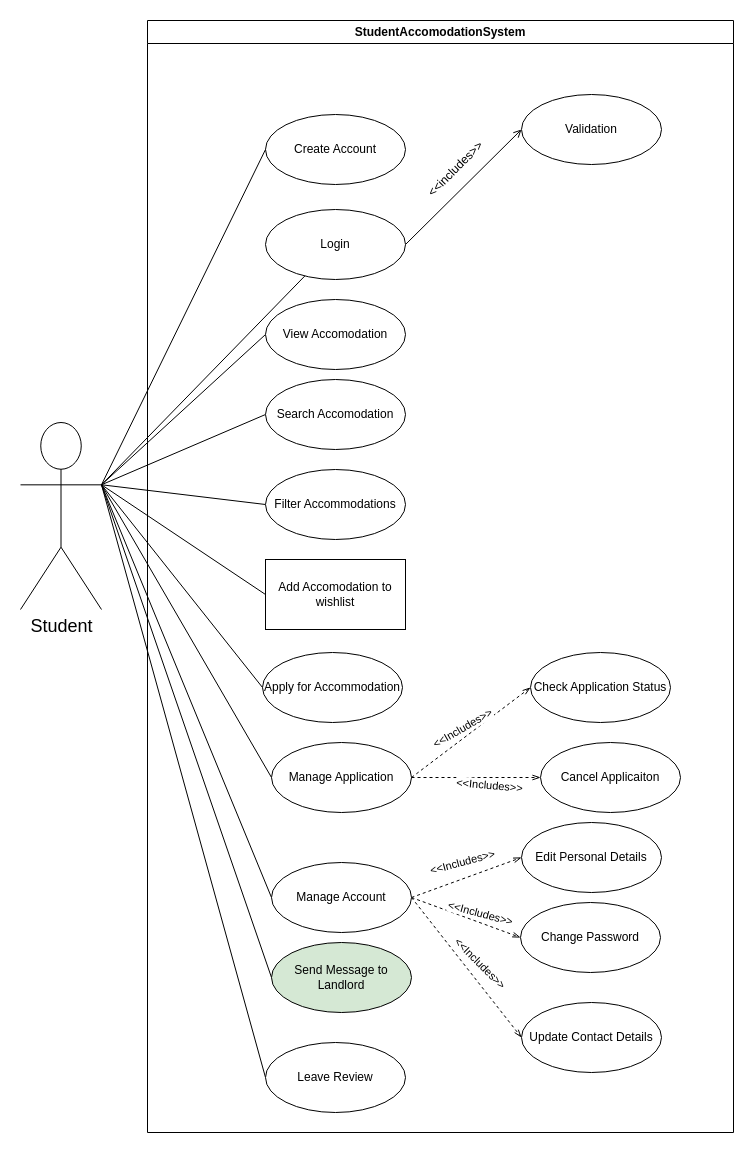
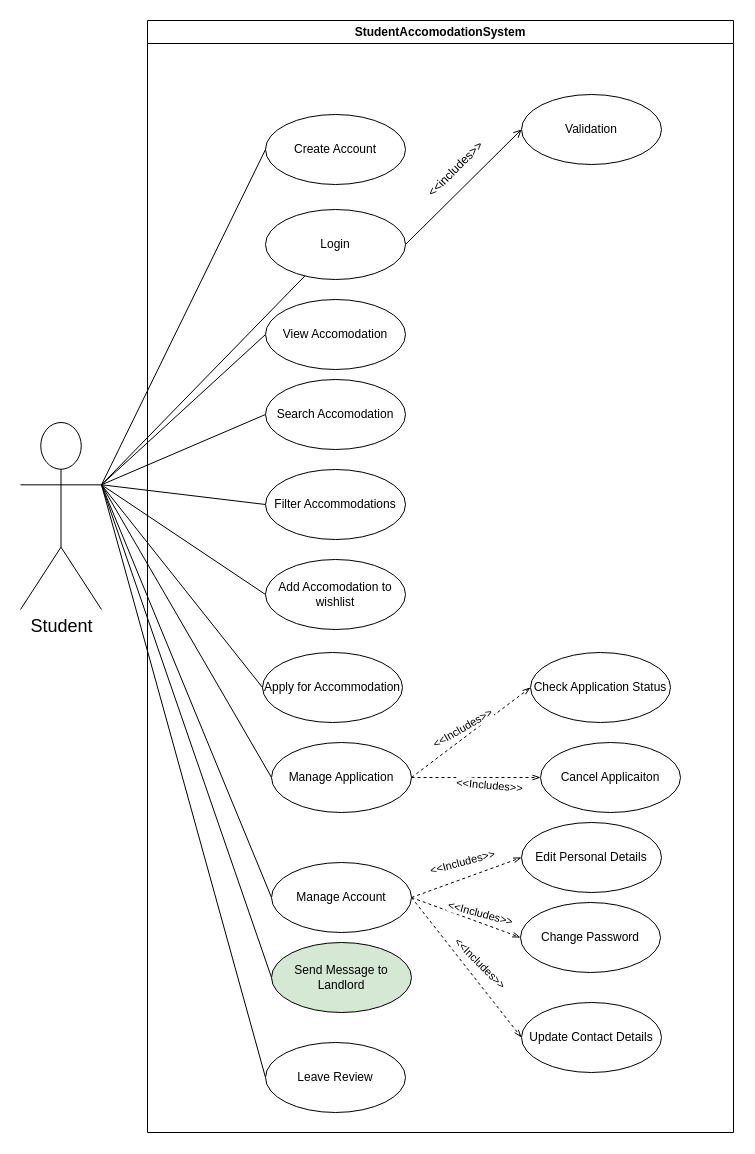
  <mxCell id="0" />
  <mxCell id="1" parent="0" />
  <mxCell id="2" style="rounded=0;orthogonalLoop=1;jettySize=auto;html=1;exitX=1;exitY=0.333;exitDx=0;exitDy=0;exitPerimeter=0;endArrow=none;endFill=0;" parent="1" source="12" target="18" edge="1"><mxGeometry relative="1" as="geometry" /></mxCell>
  <mxCell id="3" style="rounded=0;orthogonalLoop=1;jettySize=auto;html=1;exitX=1;exitY=0.333;exitDx=0;exitDy=0;exitPerimeter=0;entryX=0;entryY=0.5;entryDx=0;entryDy=0;endArrow=none;endFill=0;" parent="1" source="12" target="19" edge="1"><mxGeometry relative="1" as="geometry" /></mxCell>
  <mxCell id="4" style="rounded=0;orthogonalLoop=1;jettySize=auto;html=1;exitX=1;exitY=0.333;exitDx=0;exitDy=0;exitPerimeter=0;entryX=0;entryY=0.5;entryDx=0;entryDy=0;endArrow=none;endFill=0;" parent="1" source="12" target="20" edge="1"><mxGeometry relative="1" as="geometry" /></mxCell>
  <mxCell id="5" style="rounded=0;orthogonalLoop=1;jettySize=auto;html=1;exitX=1;exitY=0.333;exitDx=0;exitDy=0;exitPerimeter=0;entryX=0;entryY=0.5;entryDx=0;entryDy=0;endArrow=none;endFill=0;" parent="1" source="12" target="21" edge="1"><mxGeometry relative="1" as="geometry" /></mxCell>
  <mxCell id="6" style="rounded=0;orthogonalLoop=1;jettySize=auto;html=1;exitX=1;exitY=0.333;exitDx=0;exitDy=0;exitPerimeter=0;entryX=0;entryY=0.5;entryDx=0;entryDy=0;endArrow=none;endFill=0;" parent="1" source="12" target="22" edge="1"><mxGeometry relative="1" as="geometry" /></mxCell>
  <mxCell id="7" style="rounded=0;orthogonalLoop=1;jettySize=auto;html=1;exitX=1;exitY=0.333;exitDx=0;exitDy=0;exitPerimeter=0;entryX=0;entryY=0.5;entryDx=0;entryDy=0;endArrow=none;endFill=0;" parent="1" source="12" target="25" edge="1"><mxGeometry relative="1" as="geometry" /></mxCell>
  <mxCell id="8" style="rounded=0;orthogonalLoop=1;jettySize=auto;html=1;exitX=1;exitY=0.333;exitDx=0;exitDy=0;exitPerimeter=0;entryX=0;entryY=0.5;entryDx=0;entryDy=0;endArrow=none;endFill=0;" parent="1" source="12" target="26" edge="1"><mxGeometry relative="1" as="geometry" /></mxCell>
  <mxCell id="9" style="rounded=0;orthogonalLoop=1;jettySize=auto;html=1;exitX=1;exitY=0.333;exitDx=0;exitDy=0;exitPerimeter=0;entryX=0;entryY=0.5;entryDx=0;entryDy=0;endArrow=none;endFill=0;" parent="1" source="12" target="35" edge="1"><mxGeometry relative="1" as="geometry" /></mxCell>
  <mxCell id="10" style="rounded=0;orthogonalLoop=1;jettySize=auto;html=1;exitX=1;exitY=0.333;exitDx=0;exitDy=0;exitPerimeter=0;entryX=0;entryY=0.5;entryDx=0;entryDy=0;endArrow=none;endFill=0;" parent="1" source="12" target="31" edge="1"><mxGeometry relative="1" as="geometry" /></mxCell>
  <mxCell id="11" style="rounded=0;orthogonalLoop=1;jettySize=auto;html=1;exitX=1;exitY=0.333;exitDx=0;exitDy=0;exitPerimeter=0;entryX=0;entryY=0.5;entryDx=0;entryDy=0;endArrow=none;endFill=0;" parent="1" source="12" target="42" edge="1"><mxGeometry relative="1" as="geometry" /></mxCell>
  <mxCell id="12" value="&lt;font style=&quot;font-size: 18px;&quot;&gt;Student&lt;/font&gt;" style="shape=umlActor;verticalLabelPosition=bottom;verticalAlign=top;html=1;" parent="1" vertex="1"><mxGeometry x="20" y="422" width="81" height="187" as="geometry" /></mxCell>
  <mxCell id="13" style="rounded=0;orthogonalLoop=1;jettySize=auto;html=1;exitX=1;exitY=0.5;exitDx=0;exitDy=0;entryX=0;entryY=0.5;entryDx=0;entryDy=0;endArrow=open;endFill=0;dashed=0;" parent="1" source="18" target="16" edge="1"><mxGeometry relative="1" as="geometry" /></mxCell>
  <mxCell id="14" value="Create Account" style="ellipse;whiteSpace=wrap;html=1;" parent="1" vertex="1"><mxGeometry x="265" y="114" width="140" height="70" as="geometry" /></mxCell>
  <mxCell id="15" style="rounded=0;orthogonalLoop=1;jettySize=auto;html=1;exitX=1;exitY=0.333;exitDx=0;exitDy=0;exitPerimeter=0;entryX=0;entryY=0.5;entryDx=0;entryDy=0;endArrow=none;endFill=0;" parent="1" source="12" target="14" edge="1"><mxGeometry relative="1" as="geometry" /></mxCell>
  <mxCell id="16" value="Validation" style="ellipse;whiteSpace=wrap;html=1;" parent="1" vertex="1"><mxGeometry x="521" y="94" width="140" height="70" as="geometry" /></mxCell>
  <mxCell id="17" value="&amp;lt;&amp;lt;includes&amp;gt;&amp;gt;" style="text;html=1;align=center;verticalAlign=middle;resizable=0;points=[];autosize=1;strokeColor=none;fillColor=none;rotation=-45;" parent="1" vertex="1"><mxGeometry x="405" y="154" width="100" height="30" as="geometry" /></mxCell>
  <mxCell id="18" value="Login" style="ellipse;whiteSpace=wrap;html=1;" parent="1" vertex="1"><mxGeometry x="265" y="209" width="140" height="70" as="geometry" /></mxCell>
  <mxCell id="19" value="View Accomodation" style="ellipse;whiteSpace=wrap;html=1;" parent="1" vertex="1"><mxGeometry x="265" y="299" width="140" height="70" as="geometry" /></mxCell>
  <mxCell id="20" value="Search Accomodation" style="ellipse;whiteSpace=wrap;html=1;" parent="1" vertex="1"><mxGeometry x="265" y="379" width="140" height="70" as="geometry" /></mxCell>
  <mxCell id="21" value="Filter Accommodations" style="ellipse;whiteSpace=wrap;html=1;" parent="1" vertex="1"><mxGeometry x="265" y="469" width="140" height="70" as="geometry" /></mxCell>
- <mxCell id="22" value="Add Accomodation to wishlist" style="whiteSpace=wrap;html=1;rounded=0;" parent="1" vertex="1"><mxGeometry x="265" y="559" width="140" height="70" as="geometry" /></mxCell>
+ <mxCell id="22" value="Add Accomodation to wishlist" style="ellipse;whiteSpace=wrap;html=1;" parent="1" vertex="1"><mxGeometry x="265" y="559" width="140" height="70" as="geometry" /></mxCell>
  <mxCell id="23" style="rounded=0;orthogonalLoop=1;jettySize=auto;html=1;exitX=1;exitY=0.5;exitDx=0;exitDy=0;entryX=0;entryY=0.5;entryDx=0;entryDy=0;endArrow=openThin;endFill=0;dashed=1;" parent="1" source="25" target="27" edge="1"><mxGeometry relative="1" as="geometry" /></mxCell>
  <mxCell id="24" value="&amp;lt;&amp;lt;Includes&amp;gt;&amp;gt;" style="edgeLabel;html=1;align=center;verticalAlign=middle;resizable=0;points=[];rotation=-30;" parent="23" vertex="1" connectable="0"><mxGeometry x="-0.064" y="9" relative="1" as="geometry"><mxPoint as="offset" /></mxGeometry></mxCell>
  <mxCell id="25" value="Manage Application" style="ellipse;whiteSpace=wrap;html=1;" parent="1" vertex="1"><mxGeometry x="271" y="742" width="140" height="70" as="geometry" /></mxCell>
  <mxCell id="26" value="Apply for Accommodation" style="ellipse;whiteSpace=wrap;html=1;" parent="1" vertex="1"><mxGeometry x="262" y="652" width="140" height="70" as="geometry" /></mxCell>
  <mxCell id="27" value="Check Application Status" style="ellipse;whiteSpace=wrap;html=1;" parent="1" vertex="1"><mxGeometry x="530" y="652" width="140" height="70" as="geometry" /></mxCell>
  <mxCell id="28" value="Cancel Applicaiton" style="ellipse;whiteSpace=wrap;html=1;" parent="1" vertex="1"><mxGeometry x="540" y="742" width="140" height="70" as="geometry" /></mxCell>
  <mxCell id="29" style="rounded=0;orthogonalLoop=1;jettySize=auto;html=1;exitX=1;exitY=0.5;exitDx=0;exitDy=0;entryX=0;entryY=0.5;entryDx=0;entryDy=0;endArrow=openThin;endFill=0;dashed=1;" parent="1" source="25" target="28" edge="1"><mxGeometry relative="1" as="geometry"><mxPoint x="415" y="684" as="sourcePoint" /><mxPoint x="510" y="612" as="targetPoint" /></mxGeometry></mxCell>
  <mxCell id="30" value="&amp;lt;&amp;lt;Includes&amp;gt;&amp;gt;" style="edgeLabel;html=1;align=center;verticalAlign=middle;resizable=0;points=[];rotation=5;" parent="1" vertex="1" connectable="0"><mxGeometry x="480.002" y="776.995" as="geometry"><mxPoint x="9.091" y="6.882" as="offset" /></mxGeometry></mxCell>
  <mxCell id="31" value="Leave Review" style="ellipse;whiteSpace=wrap;html=1;" parent="1" vertex="1"><mxGeometry x="265" y="1042" width="140" height="70" as="geometry" /></mxCell>
  <mxCell id="32" style="rounded=0;orthogonalLoop=1;jettySize=auto;html=1;exitX=1;exitY=0.5;exitDx=0;exitDy=0;entryX=0;entryY=0.5;entryDx=0;entryDy=0;dashed=1;endArrow=openThin;endFill=0;" parent="1" source="35" target="36" edge="1"><mxGeometry relative="1" as="geometry" /></mxCell>
  <mxCell id="33" style="rounded=0;orthogonalLoop=1;jettySize=auto;html=1;exitX=1;exitY=0.5;exitDx=0;exitDy=0;entryX=0;entryY=0.5;entryDx=0;entryDy=0;endArrow=openThin;endFill=0;dashed=1;" parent="1" source="35" target="37" edge="1"><mxGeometry relative="1" as="geometry" /></mxCell>
  <mxCell id="34" style="rounded=0;orthogonalLoop=1;jettySize=auto;html=1;exitX=1;exitY=0.5;exitDx=0;exitDy=0;entryX=0;entryY=0.5;entryDx=0;entryDy=0;dashed=1;endArrow=openThin;endFill=0;" parent="1" source="35" target="38" edge="1"><mxGeometry relative="1" as="geometry" /></mxCell>
  <mxCell id="35" value="Manage Account" style="ellipse;whiteSpace=wrap;html=1;" parent="1" vertex="1"><mxGeometry x="271" y="862" width="140" height="70" as="geometry" /></mxCell>
  <mxCell id="36" value="Edit Personal Details" style="ellipse;whiteSpace=wrap;html=1;" parent="1" vertex="1"><mxGeometry x="521" y="822" width="140" height="70" as="geometry" /></mxCell>
  <mxCell id="37" value="Change Password" style="ellipse;whiteSpace=wrap;html=1;" parent="1" vertex="1"><mxGeometry x="520" y="902" width="140" height="70" as="geometry" /></mxCell>
  <mxCell id="38" value="Update Contact Details" style="ellipse;whiteSpace=wrap;html=1;" parent="1" vertex="1"><mxGeometry x="521" y="1002" width="140" height="70" as="geometry" /></mxCell>
  <mxCell id="39" value="&amp;lt;&amp;lt;Includes&amp;gt;&amp;gt;" style="edgeLabel;html=1;align=center;verticalAlign=middle;resizable=0;points=[];rotation=-15;" parent="1" vertex="1" connectable="0"><mxGeometry x="461.002" y="861.997" as="geometry" /></mxCell>
  <mxCell id="40" value="&amp;lt;&amp;lt;Includes&amp;gt;&amp;gt;" style="edgeLabel;html=1;align=center;verticalAlign=middle;resizable=0;points=[];rotation=15;" parent="1" vertex="1" connectable="0"><mxGeometry x="480.002" y="911.997" as="geometry" /></mxCell>
  <mxCell id="41" value="&amp;lt;&amp;lt;Includes&amp;gt;&amp;gt;" style="edgeLabel;html=1;align=center;verticalAlign=middle;resizable=0;points=[];rotation=45;" parent="1" vertex="1" connectable="0"><mxGeometry x="480.002" y="961.997" as="geometry" /></mxCell>
  <mxCell id="42" value="Send Message to Landlord" style="ellipse;whiteSpace=wrap;html=1;fillColor=#d5e8d4;" parent="1" vertex="1"><mxGeometry x="271" y="942" width="140" height="70" as="geometry" /></mxCell>
  <mxCell id="43" value="StudentAccomodationSystem" style="swimlane;whiteSpace=wrap;html=1;" vertex="1" parent="1"><mxGeometry x="147" y="20" width="586" height="1112" as="geometry" /></mxCell>
